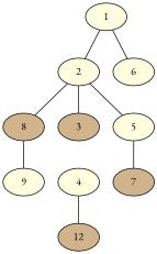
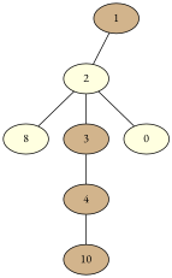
  graph {
    fontname="EB Garamond"
    node [fillcolor=lightyellow fontname="EB Garamond" style=filled]
    edge [fontname="EB Garamond"]
    2
-   1
-   6
-   8 [fillcolor=tan]
+   1 [fillcolor=tan]
+   8
    3 [fillcolor=tan]
-   5
-   9
-   4
-   7 [fillcolor=tan]
-   10 [fillcolor=tan label=12]
+   5 [label=0]
+   4 [fillcolor=tan]
+   10 [fillcolor=tan]
    2 -- 8
    2 -- 3
    2 -- 5
    1 -- 2
-   1 -- 6
-   8 -- 9
-   5 -- 7
+   3 -- 4
    4 -- 10
  }
